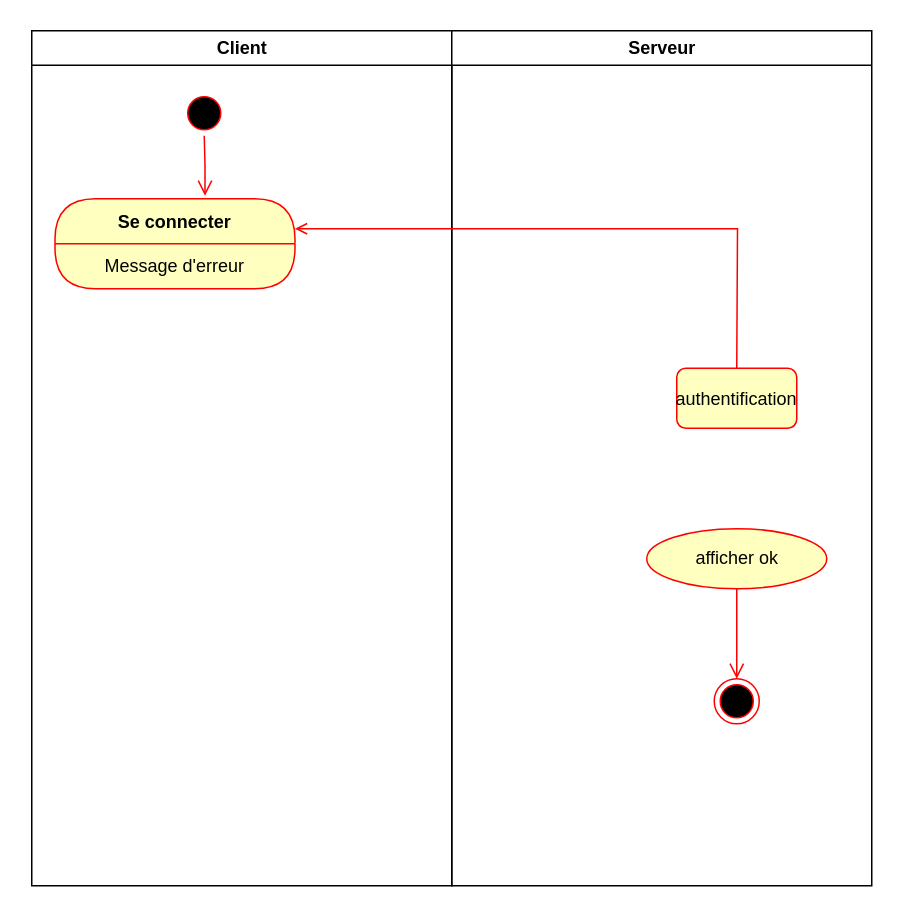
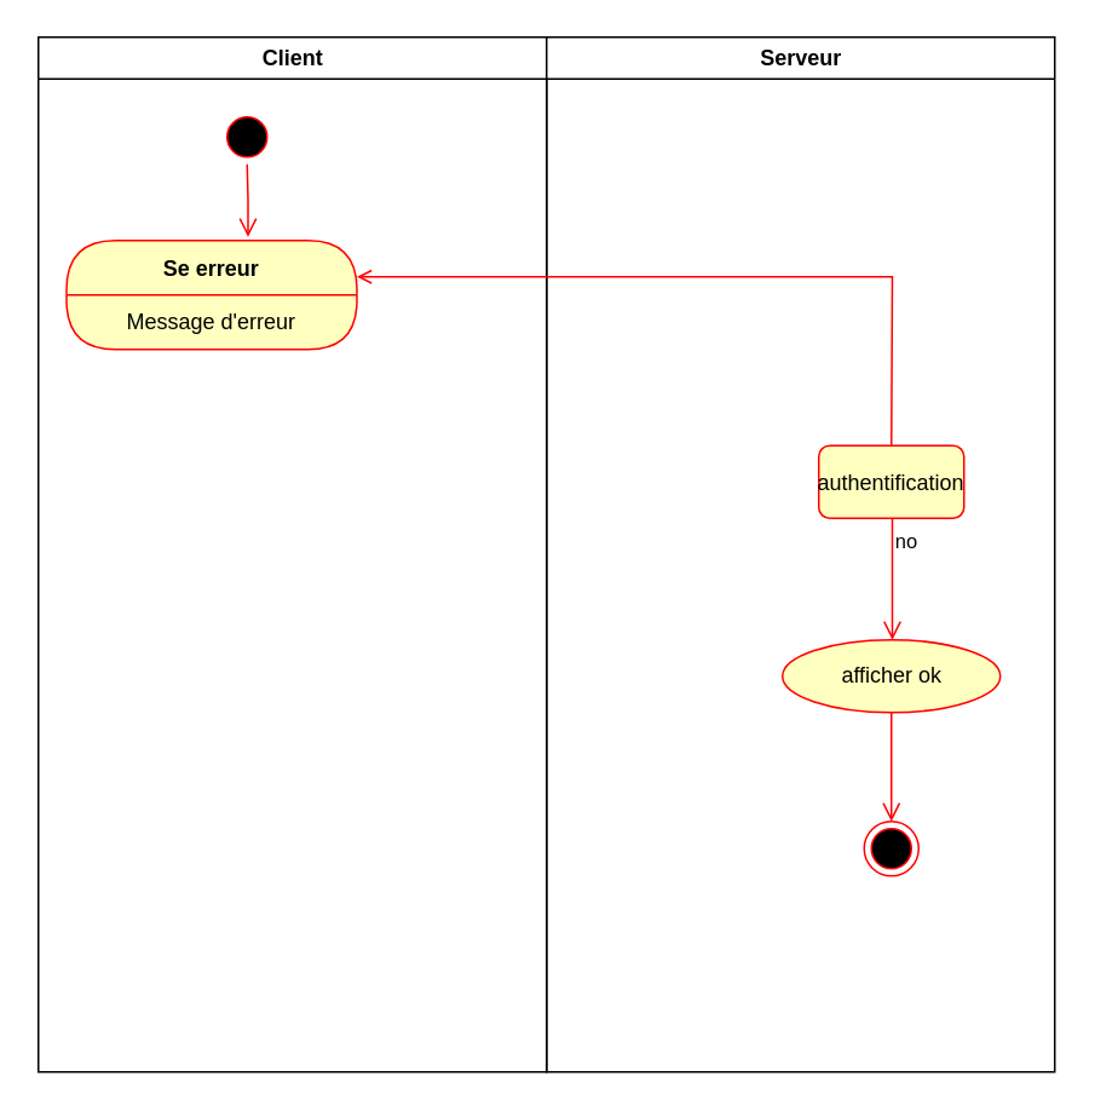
  <mxCell id="0" />
  <mxCell id="1" parent="0" />
  <mxCell id="2" value="Client" style="swimlane;whiteSpace=wrap;startSize=23;" parent="1" vertex="1"><mxGeometry x="20.5" y="20" width="280" height="570" as="geometry" /></mxCell>
  <mxCell id="3" value="" style="ellipse;shape=startState;fillColor=#000000;strokeColor=#ff0000;" parent="2" vertex="1"><mxGeometry x="100" y="40" width="30" height="30" as="geometry" /></mxCell>
  <mxCell id="4" value="" style="edgeStyle=elbowEdgeStyle;elbow=horizontal;verticalAlign=bottom;endArrow=open;endSize=8;strokeColor=#FF0000;endFill=1;rounded=0" parent="2" source="3" edge="1"><mxGeometry x="100" y="40" as="geometry"><mxPoint x="115.5" y="110" as="targetPoint" /></mxGeometry></mxCell>
  <mxCell id="5" value="Serveur" style="swimlane;whiteSpace=wrap" parent="1" vertex="1"><mxGeometry x="300.5" y="20" width="280" height="570" as="geometry" /></mxCell>
  <mxCell id="6" value="authentification" style="fillColor=#ffffc0;strokeColor=#ff0000;rounded=1;" parent="5" vertex="1"><mxGeometry x="150" y="225" width="80" height="40" as="geometry" /></mxCell>
+ <mxCell id="7" value="no" style="edgeStyle=elbowEdgeStyle;elbow=horizontal;align=left;verticalAlign=top;endArrow=open;endSize=8;strokeColor=#FF0000;endFill=1;rounded=0;entryX=0.5;entryY=0;entryDx=0;entryDy=0;" parent="5" source="6" target="9" edge="1"><mxGeometry x="-1" relative="1" as="geometry"><mxPoint x="190.5" y="325" as="targetPoint" /></mxGeometry></mxCell>
  <mxCell id="8" value="" style="ellipse;shape=endState;fillColor=#000000;strokeColor=#ff0000" parent="5" vertex="1"><mxGeometry x="175" y="432" width="30" height="30" as="geometry" /></mxCell>
  <mxCell id="9" value="afficher ok" style="ellipse;whiteSpace=wrap;html=1;arcSize=40;fontColor=#000000;fillColor=#ffffc0;strokeColor=#ff0000;" vertex="1" parent="5"><mxGeometry x="130" y="332" width="120" height="40" as="geometry" /></mxCell>
  <mxCell id="10" value="" style="edgeStyle=orthogonalEdgeStyle;html=1;verticalAlign=bottom;endArrow=open;endSize=8;strokeColor=#ff0000;" edge="1" source="9" parent="5"><mxGeometry relative="1" as="geometry"><mxPoint x="190" y="432" as="targetPoint" /></mxGeometry></mxCell>
  <mxCell id="11" value="" style="endArrow=open;strokeColor=#FF0000;endFill=1;rounded=0;exitX=0.5;exitY=0;exitDx=0;exitDy=0;" parent="1" source="6" edge="1"><mxGeometry relative="1" as="geometry"><mxPoint x="366" y="152" as="sourcePoint" /><mxPoint x="196" y="152" as="targetPoint" /><Array as="points"><mxPoint x="491" y="152" /></Array></mxGeometry></mxCell>
- <mxCell id="12" value="Se connecter" style="swimlane;fontStyle=1;align=center;verticalAlign=middle;childLayout=stackLayout;horizontal=1;startSize=30;horizontalStack=0;resizeParent=0;resizeLast=1;container=0;fontColor=#000000;collapsible=0;rounded=1;arcSize=30;strokeColor=#ff0000;fillColor=#ffffc0;swimlaneFillColor=#ffffc0;dropTarget=0;" vertex="1" parent="1"><mxGeometry x="36" y="132" width="160" height="60" as="geometry" /></mxCell>
+ <mxCell id="12" value="Se erreur" style="swimlane;fontStyle=1;align=center;verticalAlign=middle;childLayout=stackLayout;horizontal=1;startSize=30;horizontalStack=0;resizeParent=0;resizeLast=1;container=0;fontColor=#000000;collapsible=0;rounded=1;arcSize=30;strokeColor=#ff0000;fillColor=#ffffc0;swimlaneFillColor=#ffffc0;dropTarget=0;" vertex="1" parent="1"><mxGeometry x="36" y="132" width="160" height="60" as="geometry" /></mxCell>
  <mxCell id="13" value="Message d'erreur" style="text;html=1;strokeColor=none;fillColor=none;align=center;verticalAlign=middle;spacingLeft=4;spacingRight=4;whiteSpace=wrap;overflow=hidden;rotatable=0;fontColor=#000000;" vertex="1" parent="12"><mxGeometry y="30" width="160" height="30" as="geometry" /></mxCell>
